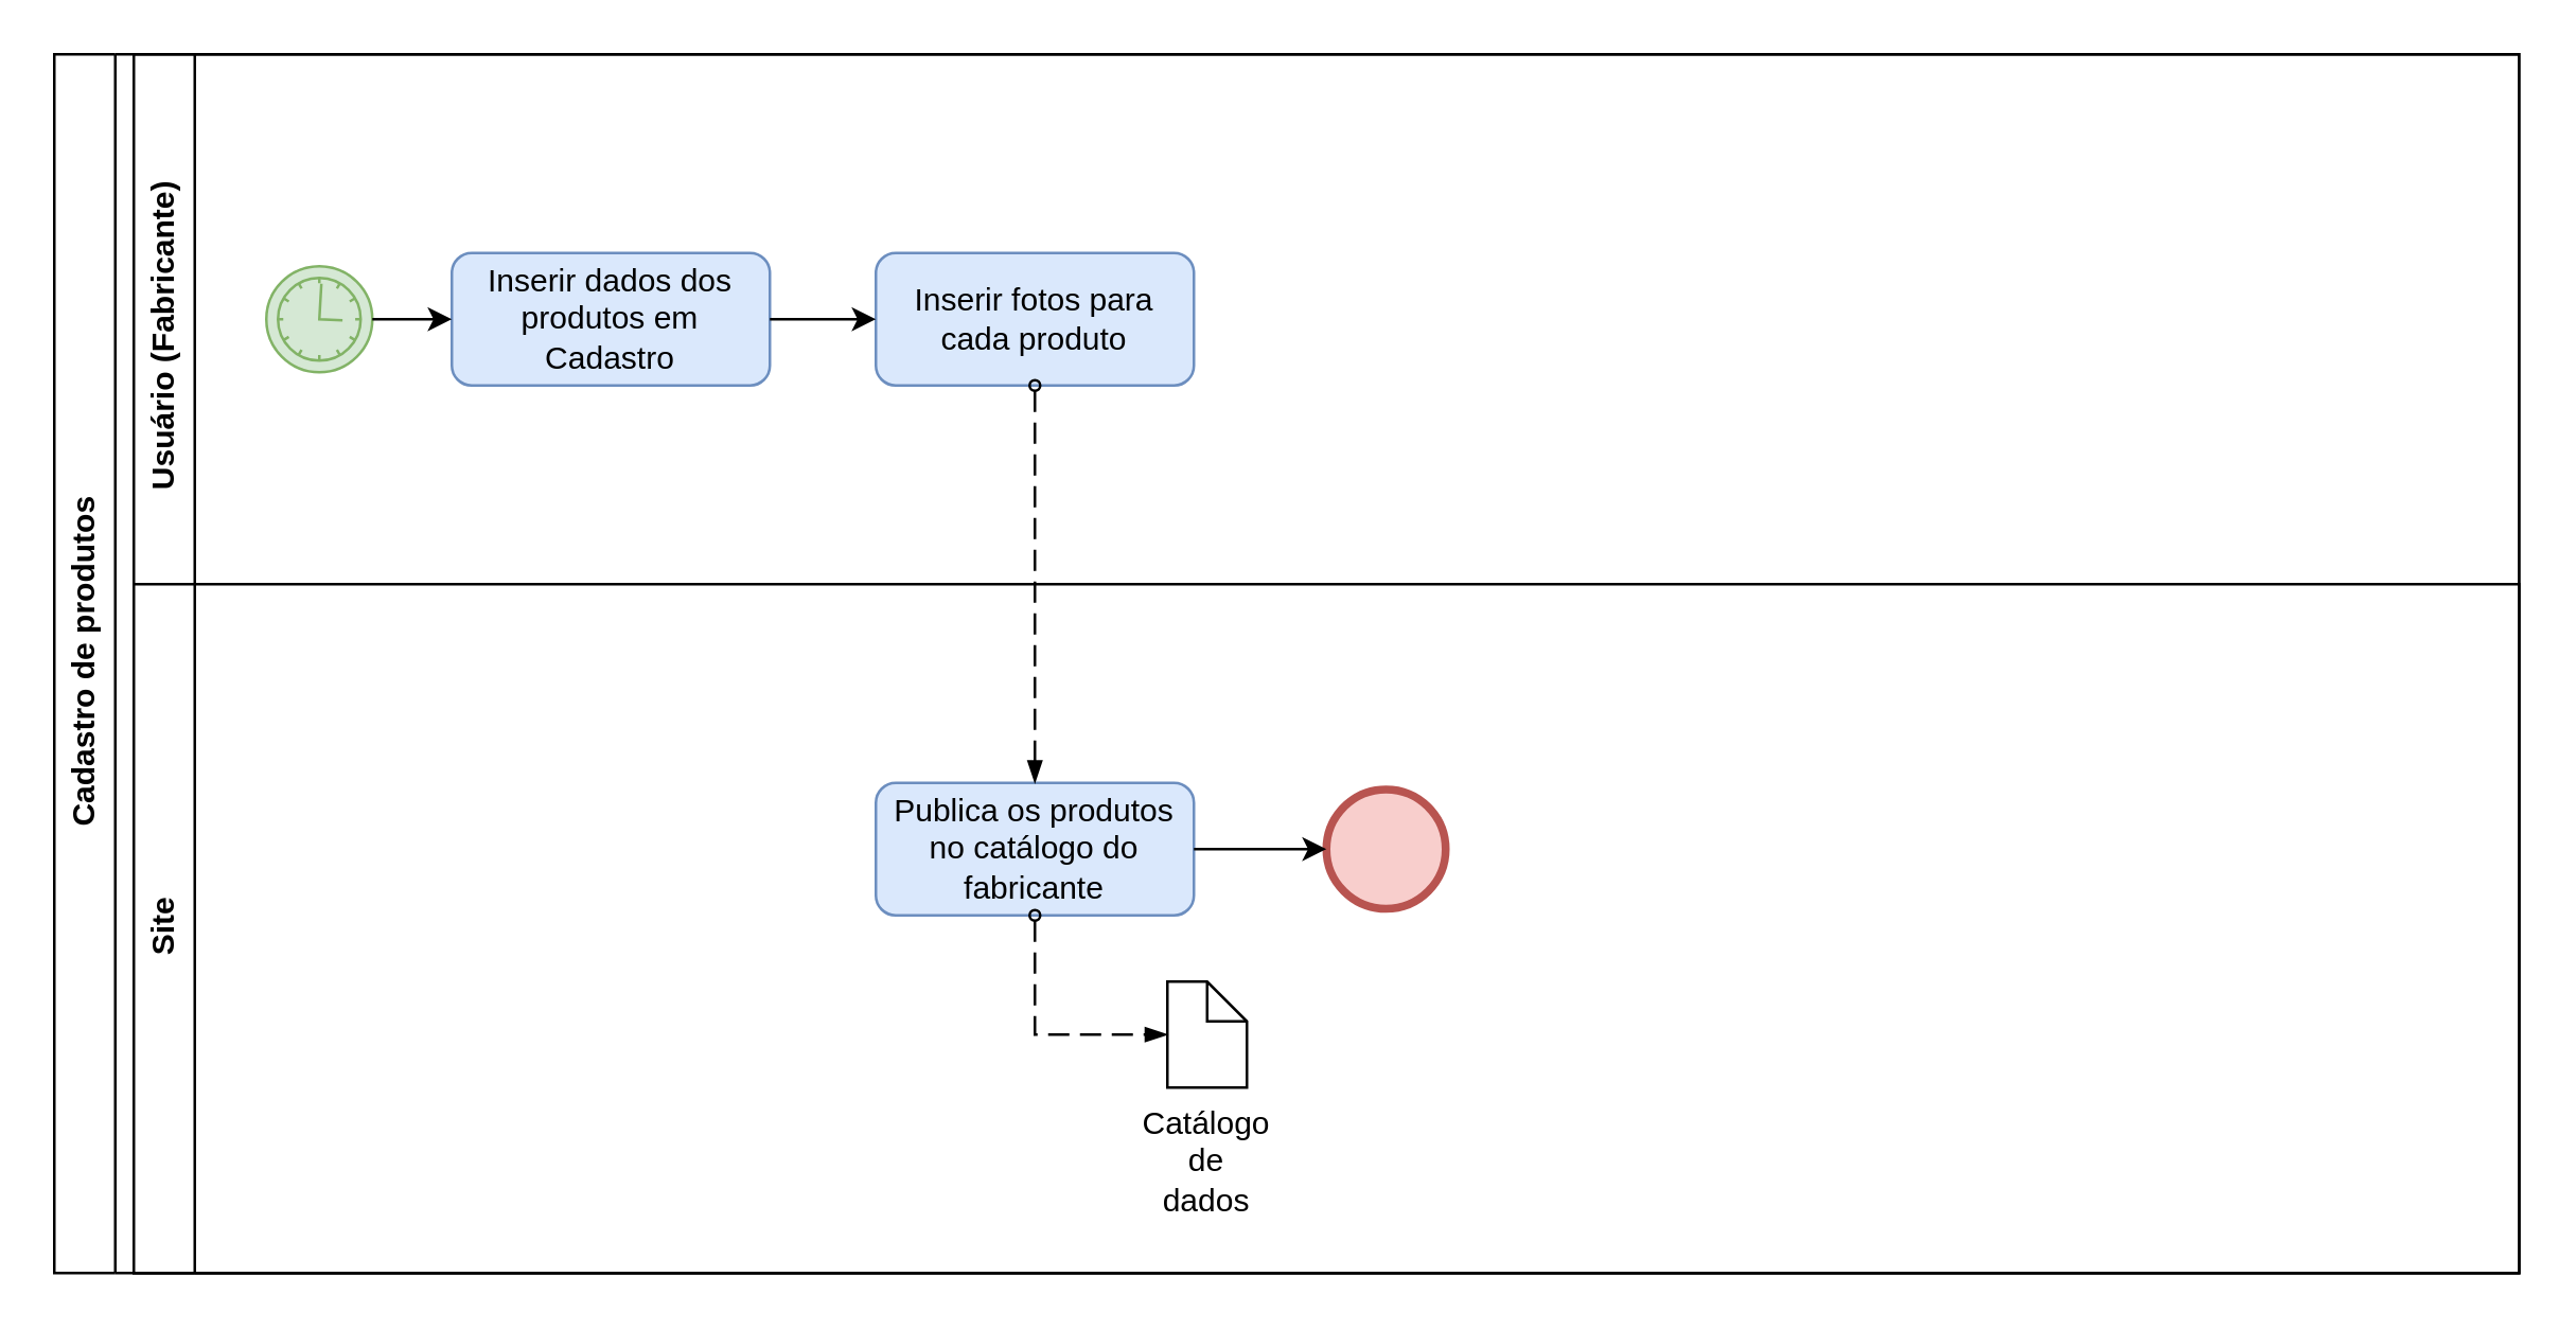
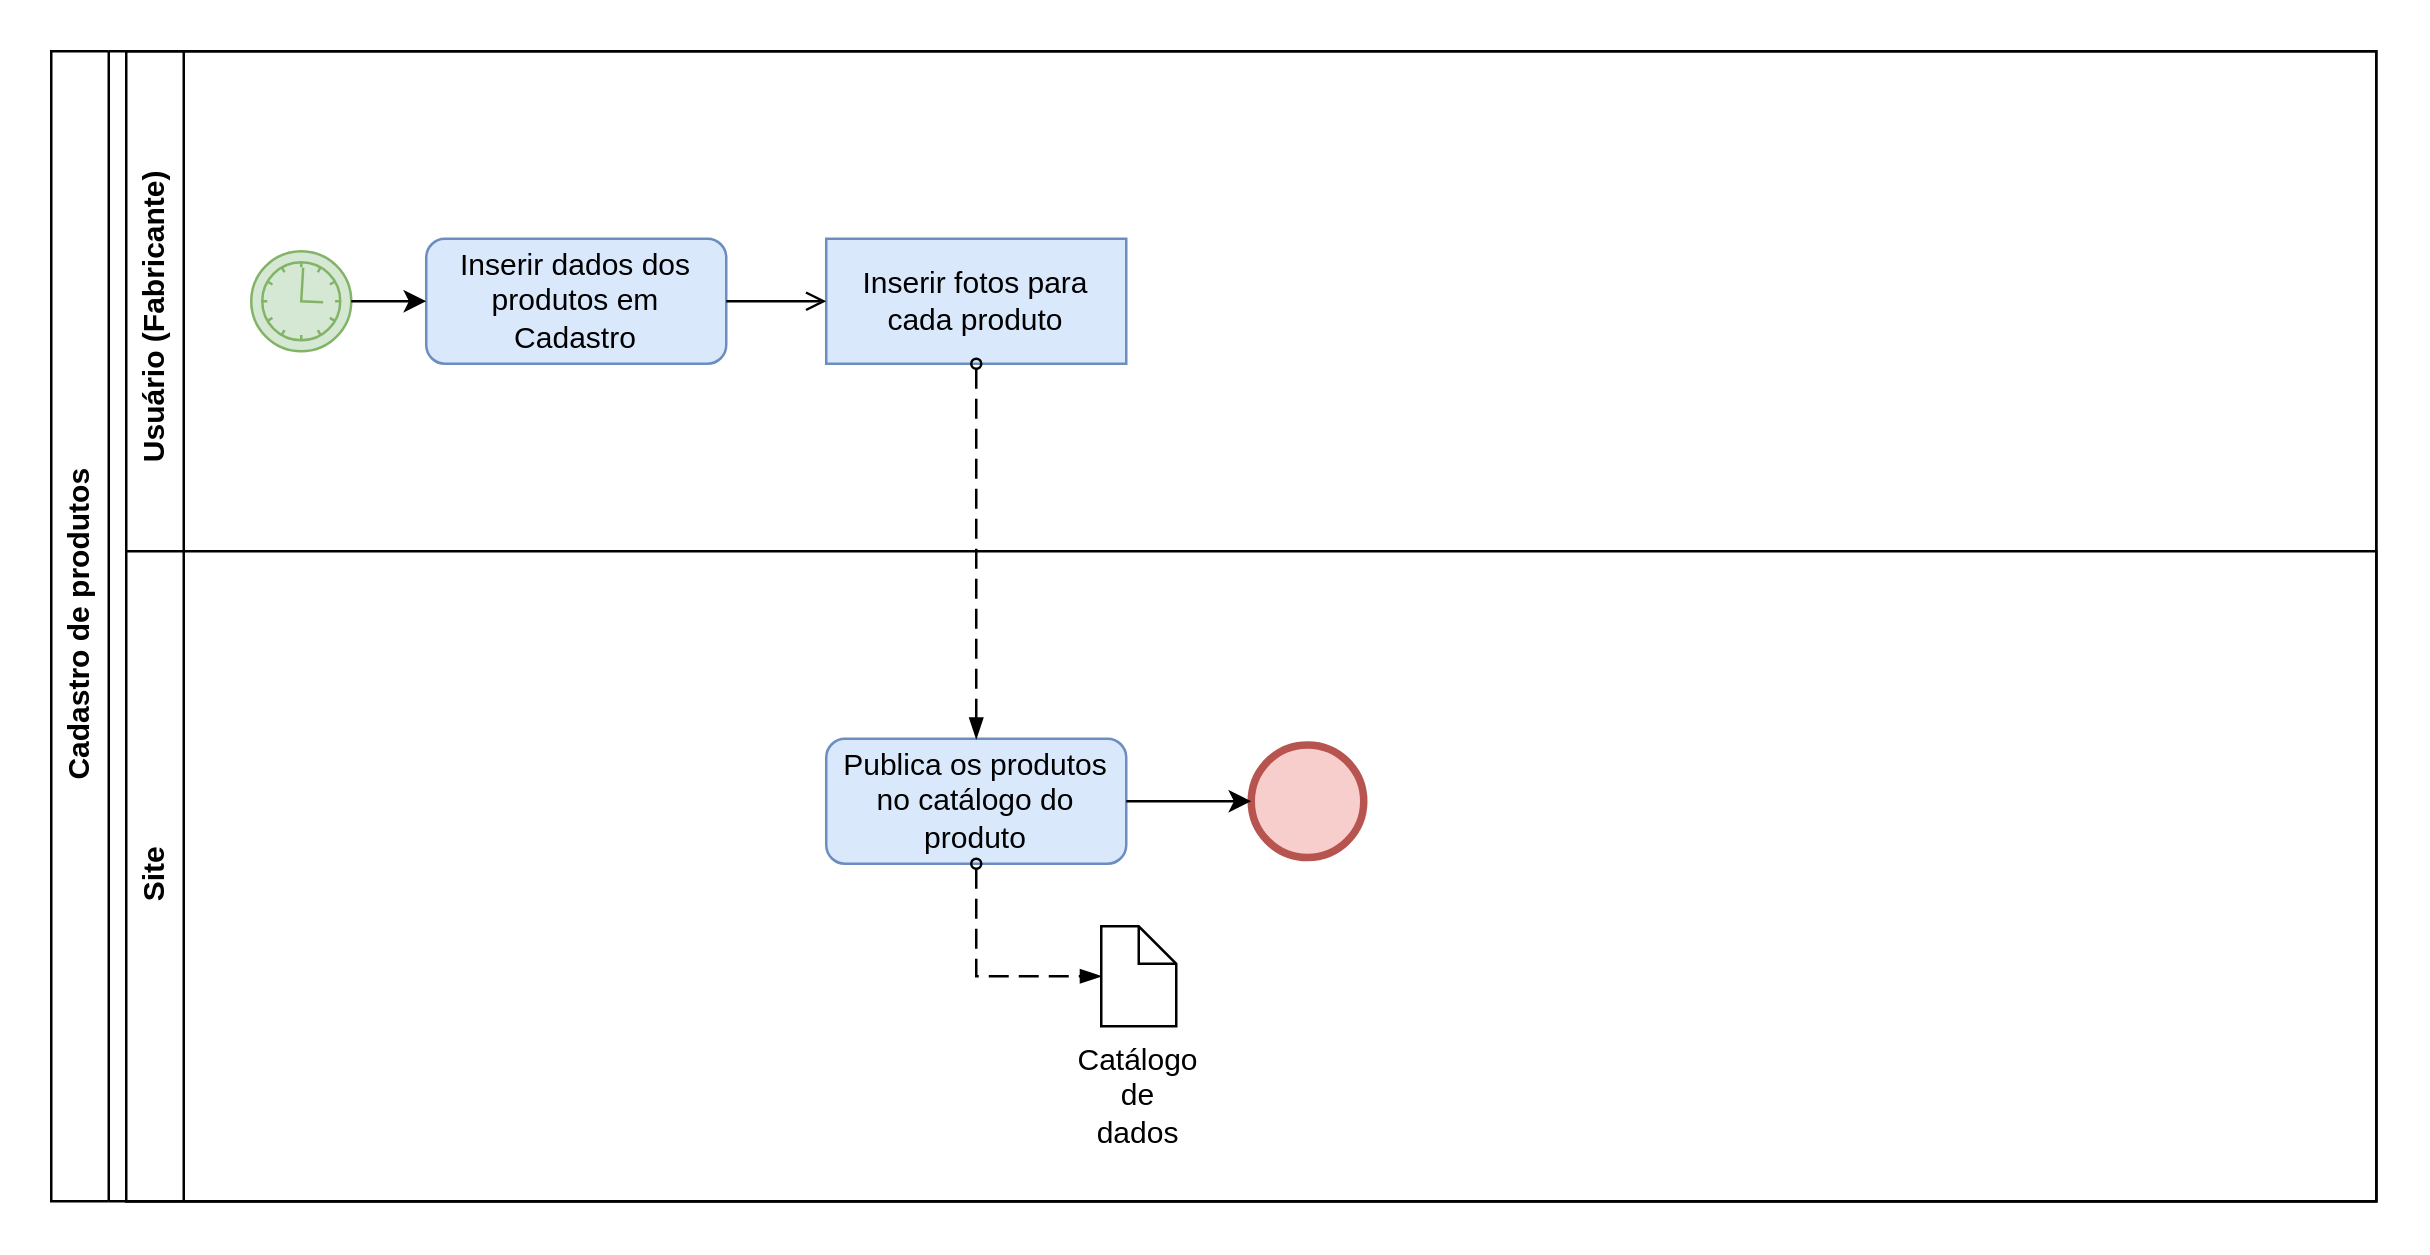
  <mxCell id="0" />
  <mxCell id="1" parent="0" />
  <mxCell id="2" value="Usuário (Fabricante)&amp;nbsp; &amp;nbsp; &amp;nbsp; &amp;nbsp; &amp;nbsp; &amp;nbsp; &amp;nbsp;&amp;nbsp;&lt;br&gt;" style="swimlane;horizontal=0;whiteSpace=wrap;html=1;align=right;" vertex="1" parent="1"><mxGeometry x="50" y="20" width="900" height="460" as="geometry" /></mxCell>
  <mxCell id="3" value="" style="points=[[0.145,0.145,0],[0.5,0,0],[0.855,0.145,0],[1,0.5,0],[0.855,0.855,0],[0.5,1,0],[0.145,0.855,0],[0,0.5,0]];shape=mxgraph.bpmn.event;html=1;verticalLabelPosition=bottom;labelBackgroundColor=#ffffff;verticalAlign=top;align=center;perimeter=ellipsePerimeter;outlineConnect=0;aspect=fixed;outline=standard;symbol=timer;fillColor=#d5e8d4;strokeColor=#82b366;" vertex="1" parent="2"><mxGeometry x="50" y="80" width="40" height="40" as="geometry" /></mxCell>
  <mxCell id="4" value="Inserir dados dos produtos em Cadastro" style="rounded=1;whiteSpace=wrap;html=1;fillColor=#dae8fc;strokeColor=#6c8ebf;" vertex="1" parent="2"><mxGeometry x="120" y="75" width="120" height="50" as="geometry" /></mxCell>
  <mxCell id="5" value="" style="endArrow=classic;html=1;rounded=0;exitX=1;exitY=0.5;exitDx=0;exitDy=0;exitPerimeter=0;entryX=0;entryY=0.5;entryDx=0;entryDy=0;" edge="1" parent="2" source="3" target="4"><mxGeometry width="50" height="50" relative="1" as="geometry"><mxPoint x="370" y="180" as="sourcePoint" /><mxPoint x="70" y="100" as="targetPoint" /></mxGeometry></mxCell>
  <mxCell id="6" value="Site&lt;br&gt;" style="swimlane;horizontal=0;whiteSpace=wrap;html=1;" vertex="1" parent="1"><mxGeometry x="50" y="220" width="900" height="260" as="geometry" /></mxCell>
- <mxCell id="7" value="Publica os produtos no catálogo do fabricante" style="rounded=1;whiteSpace=wrap;html=1;fillColor=#dae8fc;strokeColor=#6c8ebf;" vertex="1" parent="6"><mxGeometry x="280" y="75" width="120" height="50" as="geometry" /></mxCell>
+ <mxCell id="7" value="Publica os produtos no catálogo do produto" style="rounded=1;whiteSpace=wrap;html=1;fillColor=#dae8fc;strokeColor=#6c8ebf;" vertex="1" parent="6"><mxGeometry x="280" y="75" width="120" height="50" as="geometry" /></mxCell>
  <mxCell id="8" value="" style="points=[[0.145,0.145,0],[0.5,0,0],[0.855,0.145,0],[1,0.5,0],[0.855,0.855,0],[0.5,1,0],[0.145,0.855,0],[0,0.5,0]];shape=mxgraph.bpmn.event;html=1;verticalLabelPosition=bottom;labelBackgroundColor=#ffffff;verticalAlign=top;align=center;perimeter=ellipsePerimeter;outlineConnect=0;aspect=fixed;outline=end;symbol=terminate2;fillColor=#f8cecc;strokeColor=#b85450;" vertex="1" parent="6"><mxGeometry x="450" y="77.5" width="45" height="45" as="geometry" /></mxCell>
  <mxCell id="9" value="" style="endArrow=classic;html=1;rounded=0;exitX=1;exitY=0.5;exitDx=0;exitDy=0;entryX=0;entryY=0.5;entryDx=0;entryDy=0;" edge="1" parent="6" source="7" target="8"><mxGeometry width="50" height="50" relative="1" as="geometry"><mxPoint x="350" y="-70" as="sourcePoint" /><mxPoint x="440" y="100" as="targetPoint" /></mxGeometry></mxCell>
  <mxCell id="10" value="Catálogo de dados" style="shape=mxgraph.bpmn.data;labelPosition=center;verticalLabelPosition=bottom;align=center;verticalAlign=top;whiteSpace=wrap;size=15;html=1;" vertex="1" parent="6"><mxGeometry x="390" y="150" width="30" height="40" as="geometry" /></mxCell>
  <mxCell id="11" value="" style="dashed=1;dashPattern=8 4;endArrow=blockThin;endFill=1;startArrow=oval;startFill=0;endSize=6;startSize=4;html=1;rounded=0;exitX=0.5;exitY=1;exitDx=0;exitDy=0;entryX=0;entryY=0.5;entryDx=0;entryDy=0;entryPerimeter=0;" edge="1" parent="6" source="7" target="10"><mxGeometry width="160" relative="1" as="geometry"><mxPoint x="580" y="110" as="sourcePoint" /><mxPoint x="740" y="110" as="targetPoint" /><Array as="points"><mxPoint x="340" y="170" /></Array></mxGeometry></mxCell>
  <mxCell id="12" value="Cadastro de produtos" style="swimlane;horizontal=0;whiteSpace=wrap;html=1;" vertex="1" parent="1"><mxGeometry x="20" y="20" width="930" height="460" as="geometry" /></mxCell>
- <mxCell id="13" value="Inserir fotos para cada produto" style="rounded=1;whiteSpace=wrap;html=1;fillColor=#dae8fc;strokeColor=#6c8ebf;" vertex="1" parent="12"><mxGeometry x="310" y="75" width="120" height="50" as="geometry" /></mxCell>
- <mxCell id="14" value="" style="endArrow=classic;html=1;rounded=0;exitX=1;exitY=0.5;exitDx=0;exitDy=0;entryX=0;entryY=0.5;entryDx=0;entryDy=0;" edge="1" parent="1" source="4" target="13"><mxGeometry width="50" height="50" relative="1" as="geometry"><mxPoint x="150" y="130" as="sourcePoint" /><mxPoint x="180" y="130" as="targetPoint" /></mxGeometry></mxCell>
+ <mxCell id="13" value="Inserir fotos para cada produto" style="whiteSpace=wrap;html=1;fillColor=#dae8fc;strokeColor=#6c8ebf;rounded=0;" vertex="1" parent="12"><mxGeometry x="310" y="75" width="120" height="50" as="geometry" /></mxCell>
+ <mxCell id="14" value="" style="endArrow=open;html=1;rounded=0;exitX=1;exitY=0.5;exitDx=0;exitDy=0;entryX=0;entryY=0.5;entryDx=0;entryDy=0;" edge="1" parent="1" source="4" target="13"><mxGeometry width="50" height="50" relative="1" as="geometry"><mxPoint x="150" y="130" as="sourcePoint" /><mxPoint x="180" y="130" as="targetPoint" /></mxGeometry></mxCell>
  <mxCell id="15" value="" style="dashed=1;dashPattern=8 4;endArrow=blockThin;endFill=1;startArrow=oval;startFill=0;endSize=6;startSize=4;html=1;rounded=0;exitX=0.5;exitY=1;exitDx=0;exitDy=0;entryX=0.5;entryY=0;entryDx=0;entryDy=0;" edge="1" parent="1" source="13" target="7"><mxGeometry width="160" relative="1" as="geometry"><mxPoint x="400" y="355" as="sourcePoint" /><mxPoint x="450" y="400" as="targetPoint" /><Array as="points" /></mxGeometry></mxCell>
